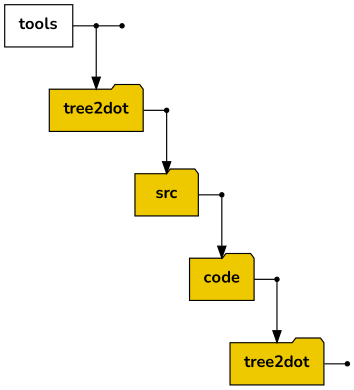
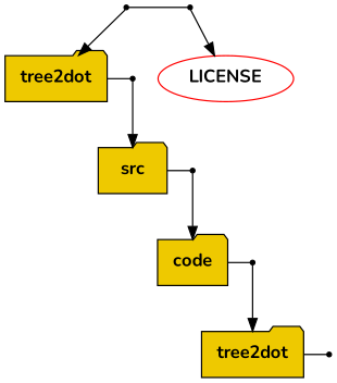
  digraph {
    fontname=Nunito
    rankdir=TB
    node [fontname=Nunito shape=point]
    edge [arrowhead=none fontname=Nunito]
-   n1 [label=< <b>tools</b> > shape=box]
    gv_d_8273e4edcbdbad61e4cb88a2d70d824d
    gv_f_7f1d75c1c71bb3662229f57f9043ec19
    n4 [fillcolor=gold2 label=< <b>tree2dot</b> > shape=folder style=filled]
    gv_d_0b8510be0d183ffe269d67e8591850d6
    n6 [fillcolor=gold2 label=< <b>src</b> > shape=folder style=filled]
    gv_d_810f73e4b7579a5d6072b04766c29014
    n8 [fillcolor=gold2 label=< <b>code</b> > shape=folder style=filled]
    gv_d_4b246943ed475e1a835da37420a92f12
    n10 [fillcolor=gold2 label=< <b>tree2dot</b> > shape=folder style=filled]
    gv_f_584bd4bc6d301efa1b2e08400f47a374
+   n12 [color=red fontcolor=black label=< <b>LICENSE</b> > shape=ellipse]
    subgraph sub_1 {
      rank=same
-     n1
      gv_d_8273e4edcbdbad61e4cb88a2d70d824d
      gv_f_7f1d75c1c71bb3662229f57f9043ec19
    }
    subgraph sub_2 {
      rank=same
      n4
      gv_d_0b8510be0d183ffe269d67e8591850d6
    }
    subgraph sub_3 {
      rank=same
      n6
      gv_d_810f73e4b7579a5d6072b04766c29014
    }
    subgraph sub_4 {
      rank=same
      n8
      gv_d_4b246943ed475e1a835da37420a92f12
    }
    subgraph sub_5 {
      rank=same
      n10
      gv_f_584bd4bc6d301efa1b2e08400f47a374
    }
-   n1 -> gv_d_8273e4edcbdbad61e4cb88a2d70d824d
    gv_d_8273e4edcbdbad61e4cb88a2d70d824d -> gv_f_7f1d75c1c71bb3662229f57f9043ec19
    gv_d_8273e4edcbdbad61e4cb88a2d70d824d -> n4 [arrowhead=""]
+   gv_f_7f1d75c1c71bb3662229f57f9043ec19 -> n12 [arrowhead=""]
    n4 -> gv_d_0b8510be0d183ffe269d67e8591850d6
    gv_d_0b8510be0d183ffe269d67e8591850d6 -> n6 [arrowhead=""]
    n6 -> gv_d_810f73e4b7579a5d6072b04766c29014
    gv_d_810f73e4b7579a5d6072b04766c29014 -> n8 [arrowhead=""]
    n8 -> gv_d_4b246943ed475e1a835da37420a92f12
    gv_d_4b246943ed475e1a835da37420a92f12 -> n10 [arrowhead=""]
    n10 -> gv_f_584bd4bc6d301efa1b2e08400f47a374
  }
